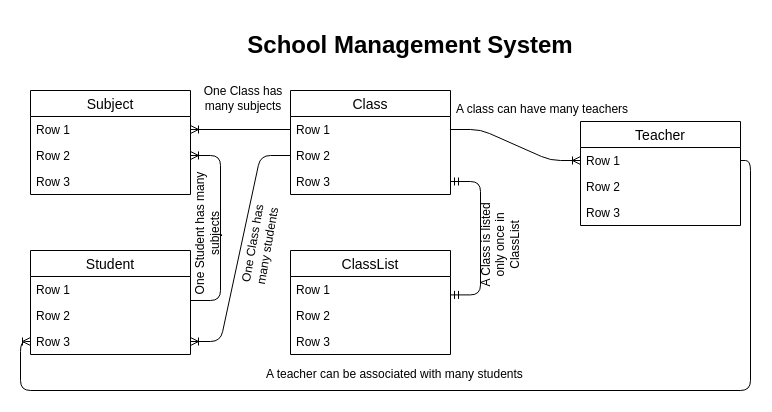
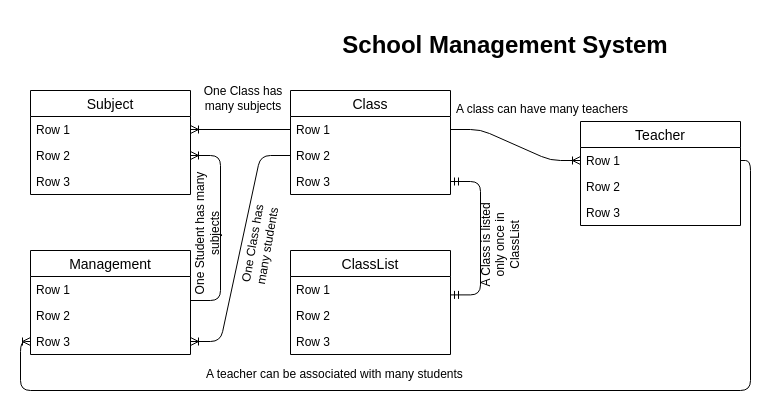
  <mxCell id="0" />
  <mxCell id="1" parent="0" />
  <mxCell id="2" value="Subject" style="swimlane;fontStyle=0;childLayout=stackLayout;horizontal=1;startSize=26;horizontalStack=0;resizeParent=1;resizeParentMax=0;resizeLast=0;collapsible=1;marginBottom=0;align=center;fontSize=14;" parent="1" vertex="1"><mxGeometry x="30" y="90" width="160" height="104" as="geometry" /></mxCell>
  <mxCell id="3" value="Row 1" style="text;strokeColor=none;fillColor=none;spacingLeft=4;spacingRight=4;overflow=hidden;rotatable=0;points=[[0,0.5],[1,0.5]];portConstraint=eastwest;fontSize=12;" parent="2" vertex="1"><mxGeometry y="26" width="160" height="26" as="geometry" /></mxCell>
  <mxCell id="4" value="Row 2" style="text;strokeColor=none;fillColor=none;spacingLeft=4;spacingRight=4;overflow=hidden;rotatable=0;points=[[0,0.5],[1,0.5]];portConstraint=eastwest;fontSize=12;" parent="2" vertex="1"><mxGeometry y="52" width="160" height="26" as="geometry" /></mxCell>
  <mxCell id="5" value="Row 3" style="text;strokeColor=none;fillColor=none;spacingLeft=4;spacingRight=4;overflow=hidden;rotatable=0;points=[[0,0.5],[1,0.5]];portConstraint=eastwest;fontSize=12;" parent="2" vertex="1"><mxGeometry y="78" width="160" height="26" as="geometry" /></mxCell>
- <mxCell id="6" value="Student" style="swimlane;fontStyle=0;childLayout=stackLayout;horizontal=1;startSize=26;horizontalStack=0;resizeParent=1;resizeParentMax=0;resizeLast=0;collapsible=1;marginBottom=0;align=center;fontSize=14;" parent="1" vertex="1"><mxGeometry x="30" y="250" width="160" height="104" as="geometry" /></mxCell>
+ <mxCell id="6" value="Management" style="swimlane;fontStyle=0;childLayout=stackLayout;horizontal=1;startSize=26;horizontalStack=0;resizeParent=1;resizeParentMax=0;resizeLast=0;collapsible=1;marginBottom=0;align=center;fontSize=14;" parent="1" vertex="1"><mxGeometry x="30" y="250" width="160" height="104" as="geometry" /></mxCell>
  <mxCell id="7" value="Row 1" style="text;strokeColor=none;fillColor=none;spacingLeft=4;spacingRight=4;overflow=hidden;rotatable=0;points=[[0,0.5],[1,0.5]];portConstraint=eastwest;fontSize=12;" parent="6" vertex="1"><mxGeometry y="26" width="160" height="26" as="geometry" /></mxCell>
  <mxCell id="8" value="Row 2" style="text;strokeColor=none;fillColor=none;spacingLeft=4;spacingRight=4;overflow=hidden;rotatable=0;points=[[0,0.5],[1,0.5]];portConstraint=eastwest;fontSize=12;" parent="6" vertex="1"><mxGeometry y="52" width="160" height="26" as="geometry" /></mxCell>
  <mxCell id="9" value="Row 3" style="text;strokeColor=none;fillColor=none;spacingLeft=4;spacingRight=4;overflow=hidden;rotatable=0;points=[[0,0.5],[1,0.5]];portConstraint=eastwest;fontSize=12;" parent="6" vertex="1"><mxGeometry y="78" width="160" height="26" as="geometry" /></mxCell>
  <mxCell id="10" value="Class" style="swimlane;fontStyle=0;childLayout=stackLayout;horizontal=1;startSize=26;horizontalStack=0;resizeParent=1;resizeParentMax=0;resizeLast=0;collapsible=1;marginBottom=0;align=center;fontSize=14;" parent="1" vertex="1"><mxGeometry x="290" y="90" width="160" height="104" as="geometry" /></mxCell>
  <mxCell id="11" value="Row 1" style="text;strokeColor=none;fillColor=none;spacingLeft=4;spacingRight=4;overflow=hidden;rotatable=0;points=[[0,0.5],[1,0.5]];portConstraint=eastwest;fontSize=12;" parent="10" vertex="1"><mxGeometry y="26" width="160" height="26" as="geometry" /></mxCell>
  <mxCell id="12" value="Row 2" style="text;strokeColor=none;fillColor=none;spacingLeft=4;spacingRight=4;overflow=hidden;rotatable=0;points=[[0,0.5],[1,0.5]];portConstraint=eastwest;fontSize=12;" parent="10" vertex="1"><mxGeometry y="52" width="160" height="26" as="geometry" /></mxCell>
  <mxCell id="13" value="Row 3" style="text;strokeColor=none;fillColor=none;spacingLeft=4;spacingRight=4;overflow=hidden;rotatable=0;points=[[0,0.5],[1,0.5]];portConstraint=eastwest;fontSize=12;" parent="10" vertex="1"><mxGeometry y="78" width="160" height="26" as="geometry" /></mxCell>
  <mxCell id="14" value="ClassList" style="swimlane;fontStyle=0;childLayout=stackLayout;horizontal=1;startSize=26;horizontalStack=0;resizeParent=1;resizeParentMax=0;resizeLast=0;collapsible=1;marginBottom=0;align=center;fontSize=14;" parent="1" vertex="1"><mxGeometry x="290" y="250" width="160" height="104" as="geometry" /></mxCell>
  <mxCell id="15" value="Row 1" style="text;strokeColor=none;fillColor=none;spacingLeft=4;spacingRight=4;overflow=hidden;rotatable=0;points=[[0,0.5],[1,0.5]];portConstraint=eastwest;fontSize=12;" parent="14" vertex="1"><mxGeometry y="26" width="160" height="26" as="geometry" /></mxCell>
  <mxCell id="16" value="Row 2" style="text;strokeColor=none;fillColor=none;spacingLeft=4;spacingRight=4;overflow=hidden;rotatable=0;points=[[0,0.5],[1,0.5]];portConstraint=eastwest;fontSize=12;" parent="14" vertex="1"><mxGeometry y="52" width="160" height="26" as="geometry" /></mxCell>
  <mxCell id="17" value="Row 3" style="text;strokeColor=none;fillColor=none;spacingLeft=4;spacingRight=4;overflow=hidden;rotatable=0;points=[[0,0.5],[1,0.5]];portConstraint=eastwest;fontSize=12;" parent="14" vertex="1"><mxGeometry y="78" width="160" height="26" as="geometry" /></mxCell>
  <mxCell id="18" value="" style="edgeStyle=entityRelationEdgeStyle;fontSize=12;html=1;endArrow=ERoneToMany;" parent="1" target="4" edge="1"><mxGeometry width="100" height="100" relative="1" as="geometry"><mxPoint x="190" y="300" as="sourcePoint" /><mxPoint x="290" y="200" as="targetPoint" /></mxGeometry></mxCell>
  <mxCell id="19" value="One Student has many subjects" style="text;html=1;strokeColor=none;fillColor=none;align=center;verticalAlign=middle;whiteSpace=wrap;rounded=0;rotation=-90;" parent="1" vertex="1"><mxGeometry x="132" y="223" width="150" height="20" as="geometry" /></mxCell>
  <mxCell id="20" value="" style="edgeStyle=entityRelationEdgeStyle;fontSize=12;html=1;endArrow=ERoneToMany;" parent="1" source="12" target="9" edge="1"><mxGeometry width="100" height="100" relative="1" as="geometry"><mxPoint x="230" y="450" as="sourcePoint" /><mxPoint x="260" y="390" as="targetPoint" /></mxGeometry></mxCell>
  <mxCell id="21" value="One Class has many students" style="text;html=1;strokeColor=none;fillColor=none;align=center;verticalAlign=middle;whiteSpace=wrap;rounded=0;rotation=-80;" parent="1" vertex="1"><mxGeometry x="210" y="230" width="100" height="28.79" as="geometry" /></mxCell>
  <mxCell id="22" value="" style="fontSize=12;html=1;endArrow=ERoneToMany;exitX=0;exitY=0.5;exitDx=0;exitDy=0;" parent="1" source="11" target="3" edge="1"><mxGeometry width="100" height="100" relative="1" as="geometry"><mxPoint x="150" y="60" as="sourcePoint" /><mxPoint x="140" y="40" as="targetPoint" /></mxGeometry></mxCell>
  <mxCell id="23" value="One Class has many subjects" style="text;html=1;strokeColor=none;fillColor=none;align=center;verticalAlign=middle;whiteSpace=wrap;rounded=0;rotation=0;" parent="1" vertex="1"><mxGeometry x="193" y="84" width="100" height="28.79" as="geometry" /></mxCell>
  <mxCell id="24" value="" style="edgeStyle=entityRelationEdgeStyle;fontSize=12;html=1;endArrow=ERmandOne;startArrow=ERmandOne;" parent="1" target="13" edge="1"><mxGeometry width="100" height="100" relative="1" as="geometry"><mxPoint x="450" y="294.4" as="sourcePoint" /><mxPoint x="550" y="194.4" as="targetPoint" /></mxGeometry></mxCell>
  <mxCell id="25" value="A Class is listed only once in ClassList" style="text;html=1;strokeColor=none;fillColor=none;align=center;verticalAlign=middle;whiteSpace=wrap;rounded=0;rotation=-90;" parent="1" vertex="1"><mxGeometry x="450" y="230" width="100" height="28.79" as="geometry" /></mxCell>
  <mxCell id="26" value="Teacher" style="swimlane;fontStyle=0;childLayout=stackLayout;horizontal=1;startSize=26;horizontalStack=0;resizeParent=1;resizeParentMax=0;resizeLast=0;collapsible=1;marginBottom=0;align=center;fontSize=14;" parent="1" vertex="1"><mxGeometry x="580" y="121" width="160" height="104" as="geometry" /></mxCell>
  <mxCell id="27" value="Row 1" style="text;strokeColor=none;fillColor=none;spacingLeft=4;spacingRight=4;overflow=hidden;rotatable=0;points=[[0,0.5],[1,0.5]];portConstraint=eastwest;fontSize=12;" parent="26" vertex="1"><mxGeometry y="26" width="160" height="26" as="geometry" /></mxCell>
  <mxCell id="28" value="Row 2" style="text;strokeColor=none;fillColor=none;spacingLeft=4;spacingRight=4;overflow=hidden;rotatable=0;points=[[0,0.5],[1,0.5]];portConstraint=eastwest;fontSize=12;" parent="26" vertex="1"><mxGeometry y="52" width="160" height="26" as="geometry" /></mxCell>
  <mxCell id="29" value="Row 3" style="text;strokeColor=none;fillColor=none;spacingLeft=4;spacingRight=4;overflow=hidden;rotatable=0;points=[[0,0.5],[1,0.5]];portConstraint=eastwest;fontSize=12;" parent="26" vertex="1"><mxGeometry y="78" width="160" height="26" as="geometry" /></mxCell>
  <mxCell id="30" value="" style="edgeStyle=entityRelationEdgeStyle;fontSize=12;html=1;endArrow=ERoneToMany;entryX=0;entryY=0.5;entryDx=0;entryDy=0;" parent="1" source="11" target="27" edge="1"><mxGeometry width="100" height="100" relative="1" as="geometry"><mxPoint x="580" y="190" as="sourcePoint" /><mxPoint x="820" y="210" as="targetPoint" /></mxGeometry></mxCell>
  <mxCell id="31" value="A class can have many teachers" style="text;strokeColor=none;fillColor=none;spacingLeft=4;spacingRight=4;overflow=hidden;rotatable=0;points=[[0,0.5],[1,0.5]];portConstraint=eastwest;fontSize=12;" parent="1" vertex="1"><mxGeometry x="450" y="95" width="200" height="35" as="geometry" /></mxCell>
  <mxCell id="32" value="" style="fontSize=12;html=1;endArrow=ERoneToMany;entryX=0;entryY=0.5;entryDx=0;entryDy=0;exitX=1;exitY=0.5;exitDx=0;exitDy=0;edgeStyle=orthogonalEdgeStyle;" parent="1" source="27" target="9" edge="1"><mxGeometry width="100" height="100" relative="1" as="geometry"><mxPoint x="740" y="300" as="sourcePoint" /><mxPoint x="120.72" y="486.6" as="targetPoint" /><Array as="points"><mxPoint x="750" y="160" /><mxPoint x="750" y="390" /><mxPoint x="20" y="390" /><mxPoint x="20" y="341" /></Array></mxGeometry></mxCell>
- <mxCell id="33" value="A teacher can be associated with many students" style="text;strokeColor=none;fillColor=none;spacingLeft=4;spacingRight=4;overflow=hidden;rotatable=0;points=[[0,0.5],[1,0.5]];portConstraint=eastwest;fontSize=12;" parent="1" vertex="1"><mxGeometry x="260" y="360" width="280" height="26" as="geometry" /></mxCell>
- <mxCell id="34" value="&lt;h1&gt;School Management System&lt;/h1&gt;" style="text;html=1;strokeColor=none;fillColor=none;align=center;verticalAlign=middle;whiteSpace=wrap;rounded=0;" parent="1" vertex="1"><mxGeometry x="210" y="20" width="400" height="50" as="geometry" /></mxCell>
+ <mxCell id="33" value="A teacher can be associated with many students" style="text;strokeColor=none;fillColor=none;spacingLeft=4;spacingRight=4;overflow=hidden;rotatable=0;points=[[0,0.5],[1,0.5]];portConstraint=eastwest;fontSize=12;" parent="1" vertex="1"><mxGeometry x="200" y="360" width="280" height="26" as="geometry" /></mxCell>
+ <mxCell id="34" value="&lt;h1&gt;School Management System&lt;/h1&gt;" style="text;html=1;strokeColor=none;fillColor=none;align=center;verticalAlign=middle;whiteSpace=wrap;rounded=0;" parent="1" vertex="1"><mxGeometry x="305" y="20" width="400" height="50" as="geometry" /></mxCell>
